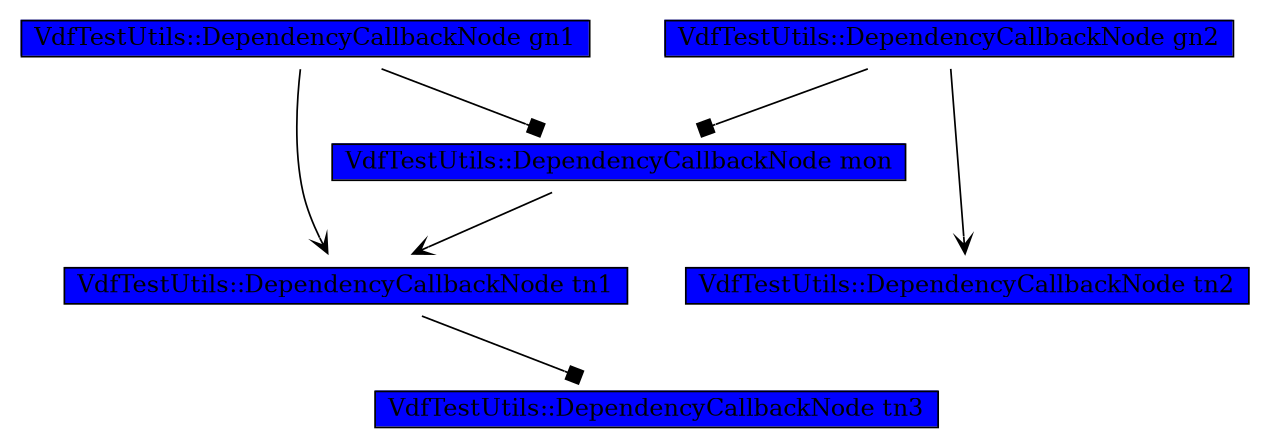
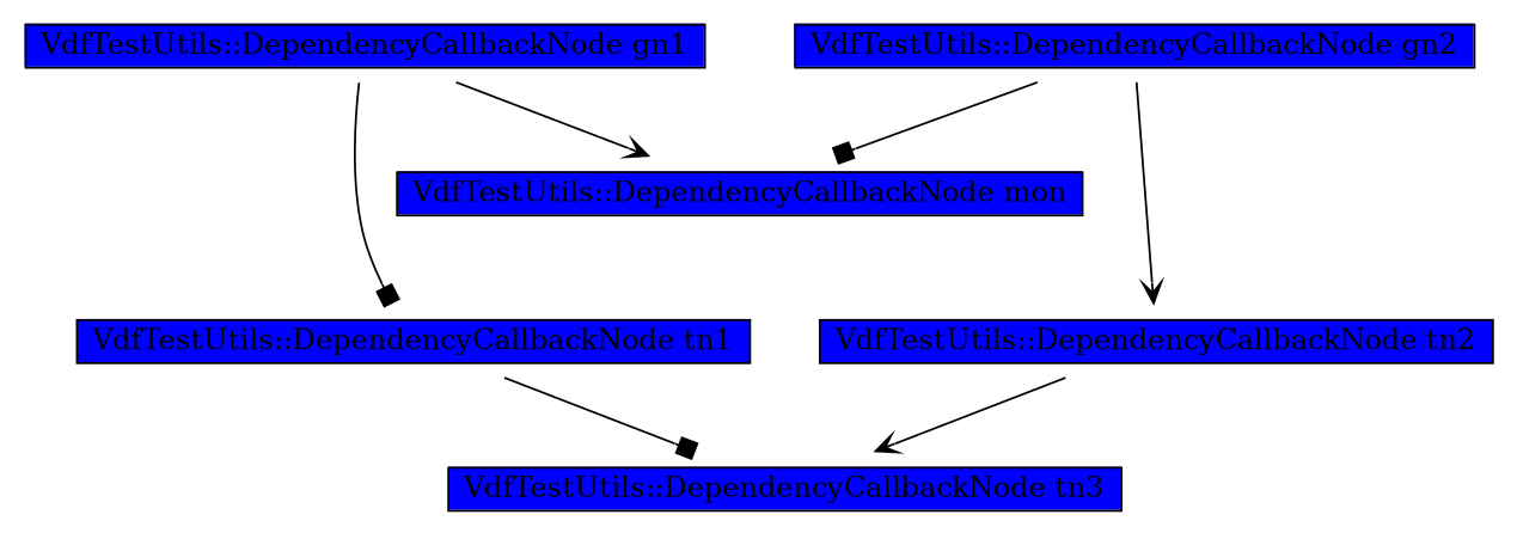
  digraph {
    rankdir=TB
    node [shape=plaintext]
    edge [arrowhead=vee]
    n1 [label=< 		<TABLE BORDER="0" CELLBORDER="1" CELLSPACING="0" BGCOLOR="blue"> 			<TR><TD> VdfTestUtils::DependencyCallbackNode gn1 </TD></TR> 		</TABLE>>]
    n2 [label=< 		<TABLE BORDER="0" CELLBORDER="1" CELLSPACING="0" BGCOLOR="blue"> 			<TR><TD> VdfTestUtils::DependencyCallbackNode mon </TD></TR> 		</TABLE>>]
    n3 [label=< 		<TABLE BORDER="0" CELLBORDER="1" CELLSPACING="0" BGCOLOR="blue"> 			<TR><TD> VdfTestUtils::DependencyCallbackNode tn1 </TD></TR> 		</TABLE>>]
    n4 [label=< 		<TABLE BORDER="0" CELLBORDER="1" CELLSPACING="0" BGCOLOR="blue"> 			<TR><TD> VdfTestUtils::DependencyCallbackNode tn3 </TD></TR> 		</TABLE>>]
    n5 [label=< 		<TABLE BORDER="0" CELLBORDER="1" CELLSPACING="0" BGCOLOR="blue"> 			<TR><TD> VdfTestUtils::DependencyCallbackNode gn2 </TD></TR> 		</TABLE>>]
    n6 [label=< 		<TABLE BORDER="0" CELLBORDER="1" CELLSPACING="0" BGCOLOR="blue"> 			<TR><TD> VdfTestUtils::DependencyCallbackNode tn2 </TD></TR> 		</TABLE>>]
-   n1 -> n2 [arrowhead=box]
-   n1 -> n3
-   n2 -> n3
+   n1 -> n2
+   n1 -> n3 [arrowhead=box]
    n3 -> n4 [arrowhead=box]
    n5 -> n2 [arrowhead=box]
    n5 -> n6
+   n6 -> n4
  }
